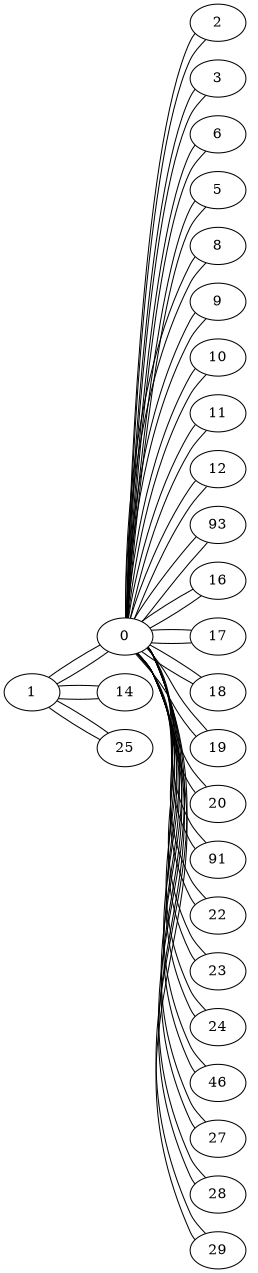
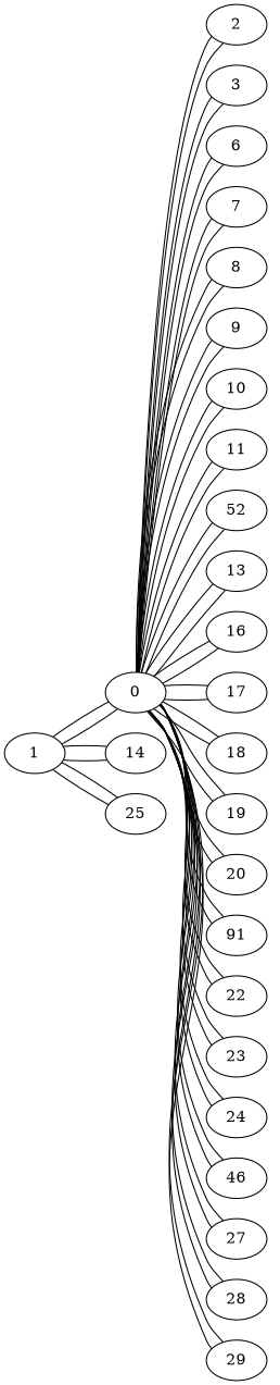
  graph {
    rankdir=LR
    n1 [label=1]
    n2 [label=0]
    n3 [label=14]
    n4 [label=25]
    n5 [label=2]
    n6 [label=3]
    n7 [label=6]
-   n8 [label=5]
+   n8 [label=7]
    n9 [label=8]
    n10 [label=9]
    n11 [label=10]
    n12 [label=11]
-   n13 [label=12]
-   n14 [label=93]
+   n13 [label=52]
+   n14 [label=13]
    n15 [label=16]
    n16 [label=17]
    n17 [label=18]
    n18 [label=19]
    n19 [label=20]
    n20 [label=91]
    n21 [label=22]
    n22 [label=23]
    n23 [label=24]
    n24 [label=46]
    n25 [label=27]
    n26 [label=28]
    n27 [label=29]
    n1 -- n2
    n1 -- n3
    n1 -- n4
    n2 -- n1
    n2 -- n5
    n2 -- n6
    n2 -- n7
    n2 -- n8
    n2 -- n9
    n2 -- n10
    n2 -- n11
    n2 -- n12
    n2 -- n13
    n2 -- n14
    n2 -- n15
    n2 -- n16
    n2 -- n17
    n2 -- n18
    n2 -- n19
    n2 -- n20
    n2 -- n21
    n2 -- n22
    n2 -- n23
    n2 -- n24
    n2 -- n25
    n2 -- n26
    n2 -- n27
    n3 -- n1
    n4 -- n1
    n5 -- n2
    n6 -- n2
    n7 -- n2
    n8 -- n2
    n9 -- n2
    n10 -- n2
    n11 -- n2
    n12 -- n2
    n13 -- n2
    n14 -- n2
    n15 -- n2
    n16 -- n2
    n17 -- n2
    n18 -- n2
    n19 -- n2
    n20 -- n2
    n21 -- n2
    n22 -- n2
    n23 -- n2
    n24 -- n2
    n25 -- n2
    n26 -- n2
    n27 -- n2
  }
